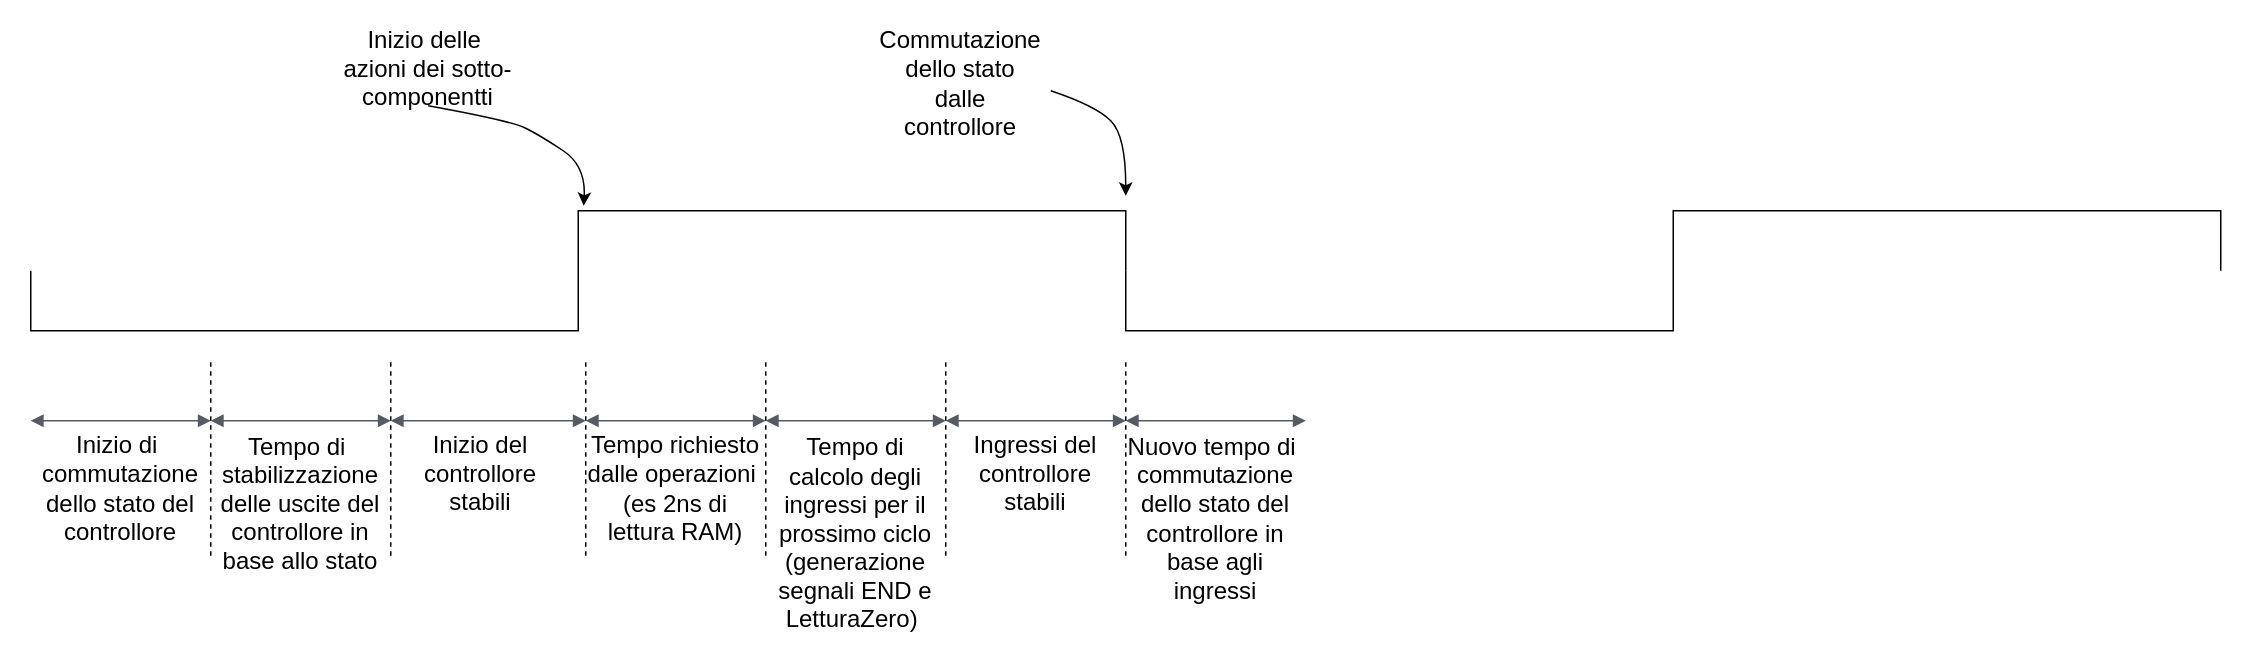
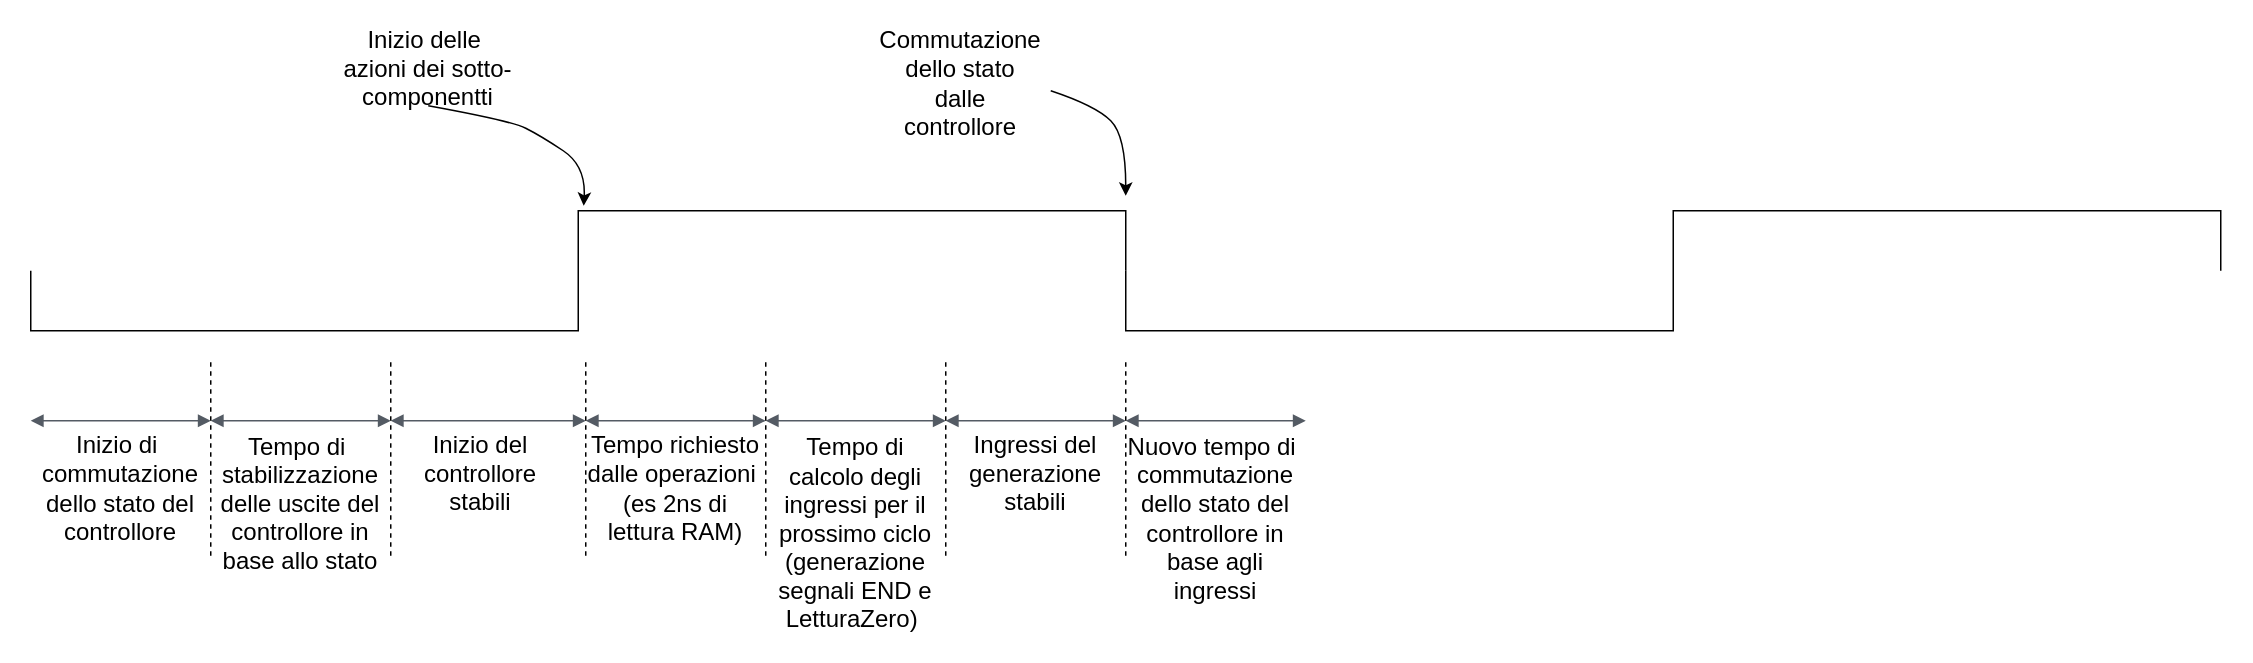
  <mxCell id="0" />
  <mxCell id="1" parent="0" />
  <mxCell id="2" value="" style="pointerEvents=1;verticalLabelPosition=bottom;shadow=0;dashed=0;align=center;html=1;verticalAlign=top;shape=mxgraph.electrical.waveforms.square_wave;flipH=1;" vertex="1" parent="1"><mxGeometry x="20" y="140" width="730" height="80" as="geometry" /></mxCell>
  <mxCell id="3" value="" style="pointerEvents=1;verticalLabelPosition=bottom;shadow=0;dashed=0;align=center;html=1;verticalAlign=top;shape=mxgraph.electrical.waveforms.square_wave;flipH=1;" vertex="1" parent="1"><mxGeometry x="750" y="140" width="730" height="80" as="geometry" /></mxCell>
  <mxCell id="4" value="" style="edgeStyle=orthogonalEdgeStyle;html=1;endArrow=block;elbow=vertical;startArrow=block;startFill=1;endFill=1;strokeColor=#545B64;rounded=0;" edge="1" parent="1"><mxGeometry width="100" relative="1" as="geometry"><mxPoint x="20" y="280" as="sourcePoint" /><mxPoint x="140" y="280" as="targetPoint" /></mxGeometry></mxCell>
  <mxCell id="5" value="" style="edgeStyle=orthogonalEdgeStyle;html=1;endArrow=block;elbow=vertical;startArrow=block;startFill=1;endFill=1;strokeColor=#545B64;rounded=0;" edge="1" parent="1"><mxGeometry width="100" relative="1" as="geometry"><mxPoint x="140" y="280" as="sourcePoint" /><mxPoint x="260" y="280" as="targetPoint" /></mxGeometry></mxCell>
  <mxCell id="6" value="" style="edgeStyle=orthogonalEdgeStyle;html=1;endArrow=block;elbow=vertical;startArrow=block;startFill=1;endFill=1;strokeColor=#545B64;rounded=0;" edge="1" parent="1"><mxGeometry width="100" relative="1" as="geometry"><mxPoint x="260" y="280" as="sourcePoint" /><mxPoint x="390" y="280" as="targetPoint" /></mxGeometry></mxCell>
  <mxCell id="7" value="" style="edgeStyle=orthogonalEdgeStyle;html=1;endArrow=block;elbow=vertical;startArrow=block;startFill=1;endFill=1;strokeColor=#545B64;rounded=0;" edge="1" parent="1"><mxGeometry width="100" relative="1" as="geometry"><mxPoint x="390" y="280" as="sourcePoint" /><mxPoint x="510" y="280" as="targetPoint" /></mxGeometry></mxCell>
  <mxCell id="8" value="" style="edgeStyle=orthogonalEdgeStyle;html=1;endArrow=block;elbow=vertical;startArrow=block;startFill=1;endFill=1;strokeColor=#545B64;rounded=0;" edge="1" parent="1"><mxGeometry width="100" relative="1" as="geometry"><mxPoint x="510" y="280" as="sourcePoint" /><mxPoint x="630" y="280" as="targetPoint" /></mxGeometry></mxCell>
  <mxCell id="9" value="" style="edgeStyle=orthogonalEdgeStyle;html=1;endArrow=block;elbow=vertical;startArrow=block;startFill=1;endFill=1;strokeColor=#545B64;rounded=0;" edge="1" parent="1"><mxGeometry width="100" relative="1" as="geometry"><mxPoint x="630" y="280" as="sourcePoint" /><mxPoint x="750" y="280" as="targetPoint" /></mxGeometry></mxCell>
  <mxCell id="10" value="" style="edgeStyle=orthogonalEdgeStyle;html=1;endArrow=block;elbow=vertical;startArrow=block;startFill=1;endFill=1;strokeColor=#545B64;rounded=0;" edge="1" parent="1"><mxGeometry width="100" relative="1" as="geometry"><mxPoint x="750" y="280" as="sourcePoint" /><mxPoint x="870" y="280" as="targetPoint" /></mxGeometry></mxCell>
  <mxCell id="11" value="Inizio di&amp;nbsp; commutazione dello stato del controllore" style="text;html=1;align=center;verticalAlign=middle;whiteSpace=wrap;rounded=0;fontSize=16;" vertex="1" parent="1"><mxGeometry x="20" y="260" width="120" height="130" as="geometry" /></mxCell>
  <mxCell id="12" value="" style="endArrow=none;dashed=1;html=1;rounded=0;" edge="1" parent="1"><mxGeometry width="50" height="50" relative="1" as="geometry"><mxPoint x="140" y="370" as="sourcePoint" /><mxPoint x="140" y="240" as="targetPoint" /></mxGeometry></mxCell>
  <mxCell id="13" value="" style="endArrow=none;dashed=1;html=1;rounded=0;" edge="1" parent="1"><mxGeometry width="50" height="50" relative="1" as="geometry"><mxPoint x="260" y="370" as="sourcePoint" /><mxPoint x="260" y="240" as="targetPoint" /></mxGeometry></mxCell>
  <mxCell id="14" value="" style="endArrow=none;dashed=1;html=1;rounded=0;" edge="1" parent="1"><mxGeometry width="50" height="50" relative="1" as="geometry"><mxPoint x="390" y="370" as="sourcePoint" /><mxPoint x="390" y="240" as="targetPoint" /></mxGeometry></mxCell>
  <mxCell id="15" value="" style="endArrow=none;dashed=1;html=1;rounded=0;" edge="1" parent="1"><mxGeometry width="50" height="50" relative="1" as="geometry"><mxPoint x="510" y="370" as="sourcePoint" /><mxPoint x="510" y="240" as="targetPoint" /></mxGeometry></mxCell>
  <mxCell id="16" value="" style="endArrow=none;dashed=1;html=1;rounded=0;" edge="1" parent="1"><mxGeometry width="50" height="50" relative="1" as="geometry"><mxPoint x="750" y="370" as="sourcePoint" /><mxPoint x="750" y="240" as="targetPoint" /></mxGeometry></mxCell>
  <mxCell id="17" value="" style="endArrow=none;dashed=1;html=1;rounded=0;" edge="1" parent="1"><mxGeometry width="50" height="50" relative="1" as="geometry"><mxPoint x="630" y="370" as="sourcePoint" /><mxPoint x="630" y="240" as="targetPoint" /></mxGeometry></mxCell>
  <mxCell id="18" value="Tempo di&amp;nbsp; stabilizzazione delle uscite del controllore in base allo stato" style="text;html=1;align=center;verticalAlign=middle;whiteSpace=wrap;rounded=0;fontSize=16;" vertex="1" parent="1"><mxGeometry x="140" y="270" width="120" height="130" as="geometry" /></mxCell>
  <mxCell id="19" value="Inizio del controllore stabili" style="text;html=1;align=center;verticalAlign=middle;whiteSpace=wrap;rounded=0;fontSize=16;" vertex="1" parent="1"><mxGeometry x="260" y="295" width="120" height="40" as="geometry" /></mxCell>
  <mxCell id="20" value="Tempo richiesto dalle operazioni&amp;nbsp;&lt;br&gt;(es 2ns di lettura RAM)" style="text;html=1;align=center;verticalAlign=middle;whiteSpace=wrap;rounded=0;fontSize=16;" vertex="1" parent="1"><mxGeometry x="390" y="260" width="120" height="130" as="geometry" /></mxCell>
  <mxCell id="21" value="Inizio delle&amp;nbsp; azioni dei sotto-componentti" style="text;html=1;align=center;verticalAlign=middle;whiteSpace=wrap;rounded=0;fontSize=16;" vertex="1" parent="1"><mxGeometry x="225" y="20" width="120" height="50" as="geometry" /></mxCell>
  <mxCell id="22" value="" style="curved=1;endArrow=classic;html=1;rounded=0;entryX=0.495;entryY=-0.041;entryDx=0;entryDy=0;entryPerimeter=0;exitX=0.5;exitY=1;exitDx=0;exitDy=0;" edge="1" parent="1" source="21" target="2"><mxGeometry width="50" height="50" relative="1" as="geometry"><mxPoint x="320" y="80" as="sourcePoint" /><mxPoint x="760" y="330" as="targetPoint" /><Array as="points"><mxPoint x="340" y="80" /><mxPoint x="360" y="90" /><mxPoint x="390" y="110" /></Array></mxGeometry></mxCell>
  <mxCell id="23" value="Tempo di calcolo degli ingressi per il prossimo ciclo&lt;br&gt;(generazione segnali END e LetturaZero)&amp;nbsp;" style="text;html=1;align=center;verticalAlign=middle;whiteSpace=wrap;rounded=0;fontSize=16;" vertex="1" parent="1"><mxGeometry x="510" y="290" width="120" height="130" as="geometry" /></mxCell>
- <mxCell id="24" value="Ingressi del controllore stabili" style="text;html=1;align=center;verticalAlign=middle;whiteSpace=wrap;rounded=0;fontSize=16;" vertex="1" parent="1"><mxGeometry x="630" y="250" width="120" height="130" as="geometry" /></mxCell>
+ <mxCell id="24" value="Ingressi del generazione stabili" style="text;html=1;align=center;verticalAlign=middle;whiteSpace=wrap;rounded=0;fontSize=16;" vertex="1" parent="1"><mxGeometry x="630" y="250" width="120" height="130" as="geometry" /></mxCell>
  <mxCell id="25" value="Nuovo tempo di&amp;nbsp; commutazione dello stato del controllore in base agli ingressi" style="text;html=1;align=center;verticalAlign=middle;whiteSpace=wrap;rounded=0;fontSize=16;" vertex="1" parent="1"><mxGeometry x="750" y="280" width="120" height="130" as="geometry" /></mxCell>
  <mxCell id="26" value="Commutazione&lt;div&gt;dello stato dalle controllore&lt;/div&gt;" style="text;html=1;align=center;verticalAlign=middle;whiteSpace=wrap;rounded=0;fontSize=16;" vertex="1" parent="1"><mxGeometry x="590" y="20" width="100" height="70" as="geometry" /></mxCell>
  <mxCell id="27" value="" style="curved=1;endArrow=classic;html=1;rounded=0;" edge="1" parent="1"><mxGeometry width="50" height="50" relative="1" as="geometry"><mxPoint x="700" y="60" as="sourcePoint" /><mxPoint x="750" y="130" as="targetPoint" /><Array as="points"><mxPoint x="730" y="70" /><mxPoint x="750" y="90" /></Array></mxGeometry></mxCell>
